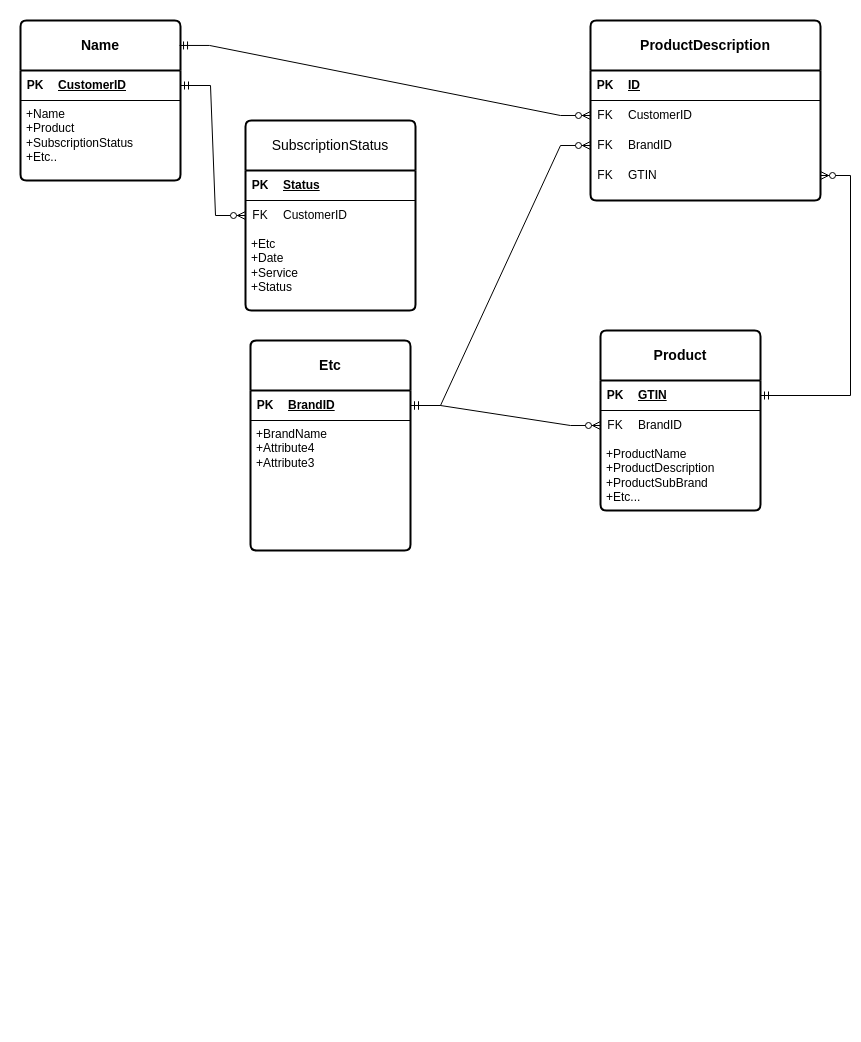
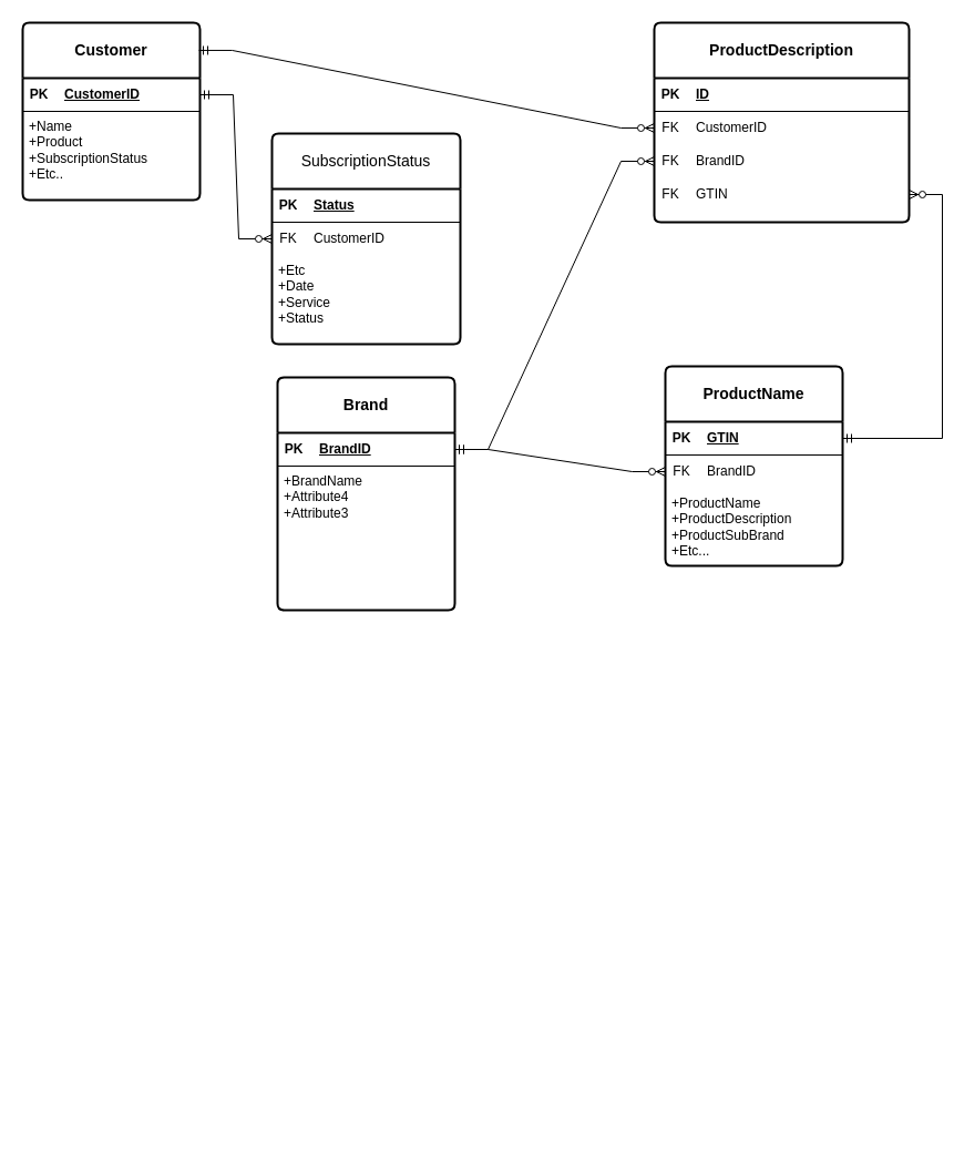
  <mxCell id="0" />
  <mxCell id="1" parent="0" />
- <mxCell id="2" value="&lt;strong&gt;Name&lt;/strong&gt;" style="swimlane;childLayout=stackLayout;horizontal=1;startSize=50;horizontalStack=0;rounded=1;fontSize=14;fontStyle=0;strokeWidth=2;resizeParent=0;resizeLast=1;shadow=0;dashed=0;align=center;arcSize=4;whiteSpace=wrap;html=1;" parent="1" vertex="1"><mxGeometry x="20" y="20" width="160" height="160" as="geometry" /></mxCell>
+ <mxCell id="2" value="&lt;strong&gt;Customer&lt;/strong&gt;" style="swimlane;childLayout=stackLayout;horizontal=1;startSize=50;horizontalStack=0;rounded=1;fontSize=14;fontStyle=0;strokeWidth=2;resizeParent=0;resizeLast=1;shadow=0;dashed=0;align=center;arcSize=4;whiteSpace=wrap;html=1;" parent="1" vertex="1"><mxGeometry x="20" y="20" width="160" height="160" as="geometry" /></mxCell>
  <mxCell id="3" value="" style="shape=table;startSize=0;container=1;collapsible=1;childLayout=tableLayout;fixedRows=1;rowLines=0;fontStyle=0;align=center;resizeLast=1;strokeColor=none;fillColor=none;collapsible=0;" vertex="1" parent="2"><mxGeometry y="50" width="160" height="30" as="geometry" /></mxCell>
  <mxCell id="4" value="" style="shape=tableRow;horizontal=0;startSize=0;swimlaneHead=0;swimlaneBody=0;fillColor=none;collapsible=0;dropTarget=0;points=[[0,0.5],[1,0.5]];portConstraint=eastwest;top=0;left=0;right=0;bottom=1;" vertex="1" parent="3"><mxGeometry width="160" height="30" as="geometry" /></mxCell>
  <mxCell id="5" value="PK" style="shape=partialRectangle;connectable=0;fillColor=none;top=0;left=0;bottom=0;right=0;fontStyle=1;overflow=hidden;whiteSpace=wrap;html=1;" vertex="1" parent="4"><mxGeometry width="30" height="30" as="geometry"><mxRectangle width="30" height="30" as="alternateBounds" /></mxGeometry></mxCell>
  <mxCell id="6" value="CustomerID" style="shape=partialRectangle;connectable=0;fillColor=none;top=0;left=0;bottom=0;right=0;align=left;spacingLeft=6;fontStyle=5;overflow=hidden;whiteSpace=wrap;html=1;" vertex="1" parent="4"><mxGeometry x="30" width="130" height="30" as="geometry"><mxRectangle width="130" height="30" as="alternateBounds" /></mxGeometry></mxCell>
  <mxCell id="7" value="+Name&lt;br&gt;+Product&lt;br&gt;&lt;div&gt;+SubscriptionStatus&lt;/div&gt;&lt;div&gt;+Etc..&lt;br&gt;&lt;/div&gt;" style="align=left;strokeColor=none;fillColor=none;spacingLeft=4;fontSize=12;verticalAlign=top;resizable=0;rotatable=0;part=1;html=1;" parent="2" vertex="1"><mxGeometry y="80" width="160" height="80" as="geometry" /></mxCell>
  <mxCell id="8" value="&lt;div&gt;SubscriptionStatus&lt;/div&gt;" style="swimlane;childLayout=stackLayout;horizontal=1;startSize=50;horizontalStack=0;rounded=1;fontSize=14;fontStyle=0;strokeWidth=2;resizeParent=0;resizeLast=1;shadow=0;dashed=0;align=center;arcSize=4;whiteSpace=wrap;html=1;" parent="1" vertex="1"><mxGeometry x="245" y="120" width="170" height="190" as="geometry" /></mxCell>
  <mxCell id="9" value="" style="shape=table;startSize=0;container=1;collapsible=1;childLayout=tableLayout;fixedRows=1;rowLines=0;fontStyle=0;align=center;resizeLast=1;strokeColor=none;fillColor=none;collapsible=0;" vertex="1" parent="8"><mxGeometry y="50" width="170" height="60" as="geometry" /></mxCell>
  <mxCell id="10" value="" style="shape=tableRow;horizontal=0;startSize=0;swimlaneHead=0;swimlaneBody=0;fillColor=none;collapsible=0;dropTarget=0;points=[[0,0.5],[1,0.5]];portConstraint=eastwest;top=0;left=0;right=0;bottom=1;" vertex="1" parent="9"><mxGeometry width="170" height="30" as="geometry" /></mxCell>
  <mxCell id="11" value="PK" style="shape=partialRectangle;connectable=0;fillColor=none;top=0;left=0;bottom=0;right=0;fontStyle=1;overflow=hidden;whiteSpace=wrap;html=1;" vertex="1" parent="10"><mxGeometry width="30" height="30" as="geometry"><mxRectangle width="30" height="30" as="alternateBounds" /></mxGeometry></mxCell>
  <mxCell id="12" value="Status" style="shape=partialRectangle;connectable=0;fillColor=none;top=0;left=0;bottom=0;right=0;align=left;spacingLeft=6;fontStyle=5;overflow=hidden;whiteSpace=wrap;html=1;" vertex="1" parent="10"><mxGeometry x="30" width="140" height="30" as="geometry"><mxRectangle width="140" height="30" as="alternateBounds" /></mxGeometry></mxCell>
  <mxCell id="13" value="" style="shape=tableRow;horizontal=0;startSize=0;swimlaneHead=0;swimlaneBody=0;fillColor=none;collapsible=0;dropTarget=0;points=[[0,0.5],[1,0.5]];portConstraint=eastwest;top=0;left=0;right=0;bottom=0;" vertex="1" parent="9"><mxGeometry y="30" width="170" height="30" as="geometry" /></mxCell>
  <mxCell id="14" value="FK" style="shape=partialRectangle;connectable=0;fillColor=none;top=0;left=0;bottom=0;right=0;fontStyle=0;overflow=hidden;whiteSpace=wrap;html=1;" vertex="1" parent="13"><mxGeometry width="30" height="30" as="geometry"><mxRectangle width="30" height="30" as="alternateBounds" /></mxGeometry></mxCell>
  <mxCell id="15" value="CustomerID" style="shape=partialRectangle;connectable=0;fillColor=none;top=0;left=0;bottom=0;right=0;align=left;spacingLeft=6;fontStyle=0;overflow=hidden;whiteSpace=wrap;html=1;" vertex="1" parent="13"><mxGeometry x="30" width="140" height="30" as="geometry"><mxRectangle width="140" height="30" as="alternateBounds" /></mxGeometry></mxCell>
  <mxCell id="16" value="+Etc&lt;br&gt;&lt;div&gt;+Date&lt;/div&gt;&lt;div&gt;+Service&lt;br&gt;&lt;/div&gt;+Status" style="align=left;strokeColor=none;fillColor=none;spacingLeft=4;fontSize=12;verticalAlign=top;resizable=0;rotatable=0;part=1;html=1;" parent="8" vertex="1"><mxGeometry y="110" width="170" height="80" as="geometry" /></mxCell>
- <mxCell id="17" value="&lt;strong&gt;Product&lt;/strong&gt;" style="swimlane;childLayout=stackLayout;horizontal=1;startSize=50;horizontalStack=0;rounded=1;fontSize=14;fontStyle=0;strokeWidth=2;resizeParent=0;resizeLast=1;shadow=0;dashed=0;align=center;arcSize=4;whiteSpace=wrap;html=1;" parent="1" vertex="1"><mxGeometry x="600" y="330" width="160" height="180" as="geometry" /></mxCell>
+ <mxCell id="17" value="&lt;strong&gt;ProductName&lt;/strong&gt;" style="swimlane;childLayout=stackLayout;horizontal=1;startSize=50;horizontalStack=0;rounded=1;fontSize=14;fontStyle=0;strokeWidth=2;resizeParent=0;resizeLast=1;shadow=0;dashed=0;align=center;arcSize=4;whiteSpace=wrap;html=1;" parent="1" vertex="1"><mxGeometry x="600" y="330" width="160" height="180" as="geometry" /></mxCell>
  <mxCell id="18" value="" style="shape=table;startSize=0;container=1;collapsible=1;childLayout=tableLayout;fixedRows=1;rowLines=0;fontStyle=0;align=center;resizeLast=1;strokeColor=none;fillColor=none;collapsible=0;" vertex="1" parent="17"><mxGeometry y="50" width="160" height="60" as="geometry" /></mxCell>
  <mxCell id="19" value="" style="shape=tableRow;horizontal=0;startSize=0;swimlaneHead=0;swimlaneBody=0;fillColor=none;collapsible=0;dropTarget=0;points=[[0,0.5],[1,0.5]];portConstraint=eastwest;top=0;left=0;right=0;bottom=1;" vertex="1" parent="18"><mxGeometry width="160" height="30" as="geometry" /></mxCell>
  <mxCell id="20" value="PK" style="shape=partialRectangle;connectable=0;fillColor=none;top=0;left=0;bottom=0;right=0;fontStyle=1;overflow=hidden;whiteSpace=wrap;html=1;" vertex="1" parent="19"><mxGeometry width="30" height="30" as="geometry"><mxRectangle width="30" height="30" as="alternateBounds" /></mxGeometry></mxCell>
  <mxCell id="21" value="GTIN" style="shape=partialRectangle;connectable=0;fillColor=none;top=0;left=0;bottom=0;right=0;align=left;spacingLeft=6;fontStyle=5;overflow=hidden;whiteSpace=wrap;html=1;" vertex="1" parent="19"><mxGeometry x="30" width="130" height="30" as="geometry"><mxRectangle width="130" height="30" as="alternateBounds" /></mxGeometry></mxCell>
  <mxCell id="22" value="" style="shape=tableRow;horizontal=0;startSize=0;swimlaneHead=0;swimlaneBody=0;fillColor=none;collapsible=0;dropTarget=0;points=[[0,0.5],[1,0.5]];portConstraint=eastwest;top=0;left=0;right=0;bottom=0;" vertex="1" parent="18"><mxGeometry y="30" width="160" height="30" as="geometry" /></mxCell>
  <mxCell id="23" value="FK" style="shape=partialRectangle;connectable=0;fillColor=none;top=0;left=0;bottom=0;right=0;fontStyle=0;overflow=hidden;whiteSpace=wrap;html=1;" vertex="1" parent="22"><mxGeometry width="30" height="30" as="geometry"><mxRectangle width="30" height="30" as="alternateBounds" /></mxGeometry></mxCell>
  <mxCell id="24" value="BrandID " style="shape=partialRectangle;connectable=0;fillColor=none;top=0;left=0;bottom=0;right=0;align=left;spacingLeft=6;fontStyle=0;overflow=hidden;whiteSpace=wrap;html=1;" vertex="1" parent="22"><mxGeometry x="30" width="130" height="30" as="geometry"><mxRectangle width="130" height="30" as="alternateBounds" /></mxGeometry></mxCell>
  <mxCell id="25" value="+ProductName&lt;br&gt;+ProductDescription&lt;br&gt;&lt;div&gt;+ProductSubBrand&lt;/div&gt;&lt;div&gt;+Etc...&lt;br&gt;&lt;/div&gt;" style="align=left;strokeColor=none;fillColor=none;spacingLeft=4;fontSize=12;verticalAlign=top;resizable=0;rotatable=0;part=1;html=1;" parent="17" vertex="1"><mxGeometry y="110" width="160" height="70" as="geometry" /></mxCell>
  <mxCell id="26" value="&lt;strong&gt;ProductDescription&lt;/strong&gt;" style="swimlane;childLayout=stackLayout;horizontal=1;startSize=50;horizontalStack=0;rounded=1;fontSize=14;fontStyle=0;strokeWidth=2;resizeParent=0;resizeLast=1;shadow=0;dashed=0;align=center;arcSize=4;whiteSpace=wrap;html=1;" parent="1" vertex="1"><mxGeometry x="590" y="20" width="230" height="180" as="geometry" /></mxCell>
  <mxCell id="27" value="" style="shape=table;startSize=0;container=1;collapsible=1;childLayout=tableLayout;fixedRows=1;rowLines=0;fontStyle=0;align=center;resizeLast=1;strokeColor=none;fillColor=none;collapsible=0;" vertex="1" parent="26"><mxGeometry y="50" width="230" height="30" as="geometry" /></mxCell>
  <mxCell id="28" value="" style="shape=tableRow;horizontal=0;startSize=0;swimlaneHead=0;swimlaneBody=0;fillColor=none;collapsible=0;dropTarget=0;points=[[0,0.5],[1,0.5]];portConstraint=eastwest;top=0;left=0;right=0;bottom=1;" vertex="1" parent="27"><mxGeometry width="230" height="30" as="geometry" /></mxCell>
  <mxCell id="29" value="PK" style="shape=partialRectangle;connectable=0;fillColor=none;top=0;left=0;bottom=0;right=0;fontStyle=1;overflow=hidden;whiteSpace=wrap;html=1;" vertex="1" parent="28"><mxGeometry width="30" height="30" as="geometry"><mxRectangle width="30" height="30" as="alternateBounds" /></mxGeometry></mxCell>
  <mxCell id="30" value="ID" style="shape=partialRectangle;connectable=0;fillColor=none;top=0;left=0;bottom=0;right=0;align=left;spacingLeft=6;fontStyle=5;overflow=hidden;whiteSpace=wrap;html=1;" vertex="1" parent="28"><mxGeometry x="30" width="200" height="30" as="geometry"><mxRectangle width="200" height="30" as="alternateBounds" /></mxGeometry></mxCell>
  <mxCell id="31" value="" style="shape=table;startSize=0;container=1;collapsible=1;childLayout=tableLayout;fixedRows=1;rowLines=0;fontStyle=0;align=center;resizeLast=1;strokeColor=none;fillColor=none;collapsible=0;" vertex="1" parent="26"><mxGeometry y="80" width="230" height="30" as="geometry" /></mxCell>
  <mxCell id="32" value="" style="shape=tableRow;horizontal=0;startSize=0;swimlaneHead=0;swimlaneBody=0;fillColor=none;collapsible=0;dropTarget=0;points=[[0,0.5],[1,0.5]];portConstraint=eastwest;top=0;left=0;right=0;bottom=0;" vertex="1" parent="31"><mxGeometry width="230" height="30" as="geometry" /></mxCell>
  <mxCell id="33" value="FK" style="shape=partialRectangle;connectable=0;fillColor=none;top=0;left=0;bottom=0;right=0;fontStyle=0;overflow=hidden;whiteSpace=wrap;html=1;" vertex="1" parent="32"><mxGeometry width="30" height="30" as="geometry"><mxRectangle width="30" height="30" as="alternateBounds" /></mxGeometry></mxCell>
  <mxCell id="34" value="CustomerID " style="shape=partialRectangle;connectable=0;fillColor=none;top=0;left=0;bottom=0;right=0;align=left;spacingLeft=6;fontStyle=0;overflow=hidden;whiteSpace=wrap;html=1;" vertex="1" parent="32"><mxGeometry x="30" width="200" height="30" as="geometry"><mxRectangle width="200" height="30" as="alternateBounds" /></mxGeometry></mxCell>
  <mxCell id="35" value="" style="shape=table;startSize=0;container=1;collapsible=1;childLayout=tableLayout;fixedRows=1;rowLines=0;fontStyle=0;align=center;resizeLast=1;strokeColor=none;fillColor=none;collapsible=0;" vertex="1" parent="26"><mxGeometry y="110" width="230" height="30" as="geometry" /></mxCell>
  <mxCell id="36" value="" style="shape=tableRow;horizontal=0;startSize=0;swimlaneHead=0;swimlaneBody=0;fillColor=none;collapsible=0;dropTarget=0;points=[[0,0.5],[1,0.5]];portConstraint=eastwest;top=0;left=0;right=0;bottom=0;" vertex="1" parent="35"><mxGeometry width="230" height="30" as="geometry" /></mxCell>
  <mxCell id="37" value="FK" style="shape=partialRectangle;connectable=0;fillColor=none;top=0;left=0;bottom=0;right=0;fontStyle=0;overflow=hidden;whiteSpace=wrap;html=1;" vertex="1" parent="36"><mxGeometry width="30" height="30" as="geometry"><mxRectangle width="30" height="30" as="alternateBounds" /></mxGeometry></mxCell>
  <mxCell id="38" value="BrandID" style="shape=partialRectangle;connectable=0;fillColor=none;top=0;left=0;bottom=0;right=0;align=left;spacingLeft=6;fontStyle=0;overflow=hidden;whiteSpace=wrap;html=1;" vertex="1" parent="36"><mxGeometry x="30" width="200" height="30" as="geometry"><mxRectangle width="200" height="30" as="alternateBounds" /></mxGeometry></mxCell>
  <mxCell id="39" value="" style="shape=table;startSize=0;container=1;collapsible=1;childLayout=tableLayout;fixedRows=1;rowLines=0;fontStyle=0;align=center;resizeLast=1;strokeColor=none;fillColor=none;collapsible=0;" vertex="1" parent="26"><mxGeometry y="140" width="230" height="40" as="geometry" /></mxCell>
  <mxCell id="40" value="" style="shape=tableRow;horizontal=0;startSize=0;swimlaneHead=0;swimlaneBody=0;fillColor=none;collapsible=0;dropTarget=0;points=[[0,0.5],[1,0.5]];portConstraint=eastwest;top=0;left=0;right=0;bottom=0;" vertex="1" parent="39"><mxGeometry width="230" height="30" as="geometry" /></mxCell>
  <mxCell id="41" value="FK" style="shape=partialRectangle;connectable=0;fillColor=none;top=0;left=0;bottom=0;right=0;fontStyle=0;overflow=hidden;whiteSpace=wrap;html=1;" vertex="1" parent="40"><mxGeometry width="30" height="30" as="geometry"><mxRectangle width="30" height="30" as="alternateBounds" /></mxGeometry></mxCell>
  <mxCell id="42" value="GTIN" style="shape=partialRectangle;connectable=0;fillColor=none;top=0;left=0;bottom=0;right=0;align=left;spacingLeft=6;fontStyle=0;overflow=hidden;whiteSpace=wrap;html=1;" vertex="1" parent="40"><mxGeometry x="30" width="200" height="30" as="geometry"><mxRectangle width="200" height="30" as="alternateBounds" /></mxGeometry></mxCell>
- <mxCell id="43" value="&lt;strong&gt;Etc&lt;/strong&gt;" style="swimlane;childLayout=stackLayout;horizontal=1;startSize=50;horizontalStack=0;rounded=1;fontSize=14;fontStyle=0;strokeWidth=2;resizeParent=0;resizeLast=1;shadow=0;dashed=0;align=center;arcSize=4;whiteSpace=wrap;html=1;" parent="1" vertex="1"><mxGeometry x="250" y="340" width="160" height="210" as="geometry" /></mxCell>
+ <mxCell id="43" value="&lt;strong&gt;Brand&lt;/strong&gt;" style="swimlane;childLayout=stackLayout;horizontal=1;startSize=50;horizontalStack=0;rounded=1;fontSize=14;fontStyle=0;strokeWidth=2;resizeParent=0;resizeLast=1;shadow=0;dashed=0;align=center;arcSize=4;whiteSpace=wrap;html=1;" parent="1" vertex="1"><mxGeometry x="250" y="340" width="160" height="210" as="geometry" /></mxCell>
  <mxCell id="44" value="" style="shape=table;startSize=0;container=1;collapsible=1;childLayout=tableLayout;fixedRows=1;rowLines=0;fontStyle=0;align=center;resizeLast=1;strokeColor=none;fillColor=none;collapsible=0;" vertex="1" parent="43"><mxGeometry y="50" width="160" height="30" as="geometry" /></mxCell>
  <mxCell id="45" value="" style="shape=tableRow;horizontal=0;startSize=0;swimlaneHead=0;swimlaneBody=0;fillColor=none;collapsible=0;dropTarget=0;points=[[0,0.5],[1,0.5]];portConstraint=eastwest;top=0;left=0;right=0;bottom=1;" vertex="1" parent="44"><mxGeometry width="160" height="30" as="geometry" /></mxCell>
  <mxCell id="46" value="PK" style="shape=partialRectangle;connectable=0;fillColor=none;top=0;left=0;bottom=0;right=0;fontStyle=1;overflow=hidden;whiteSpace=wrap;html=1;" vertex="1" parent="45"><mxGeometry width="30" height="30" as="geometry"><mxRectangle width="30" height="30" as="alternateBounds" /></mxGeometry></mxCell>
  <mxCell id="47" value="BrandID" style="shape=partialRectangle;connectable=0;fillColor=none;top=0;left=0;bottom=0;right=0;align=left;spacingLeft=6;fontStyle=5;overflow=hidden;whiteSpace=wrap;html=1;" vertex="1" parent="45"><mxGeometry x="30" width="130" height="30" as="geometry"><mxRectangle width="130" height="30" as="alternateBounds" /></mxGeometry></mxCell>
  <mxCell id="48" value="+BrandName&lt;br&gt;+Attribute4&lt;br&gt;+Attribute3" style="align=left;strokeColor=none;fillColor=none;spacingLeft=4;fontSize=12;verticalAlign=top;resizable=0;rotatable=0;part=1;html=1;" parent="43" vertex="1"><mxGeometry y="80" width="160" height="130" as="geometry" /></mxCell>
  <mxCell id="49" value="" style="edgeStyle=entityRelationEdgeStyle;fontSize=12;html=1;endArrow=ERzeroToMany;startArrow=ERmandOne;rounded=0;entryX=0;entryY=0.5;entryDx=0;entryDy=0;exitX=1;exitY=0.5;exitDx=0;exitDy=0;" edge="1" parent="1" source="3" target="8"><mxGeometry width="100" height="100" relative="1" as="geometry"><mxPoint x="250" y="160" as="sourcePoint" /><mxPoint x="440" y="350" as="targetPoint" /><Array as="points"><mxPoint x="300" y="250" /></Array></mxGeometry></mxCell>
  <mxCell id="50" value="" style="edgeStyle=entityRelationEdgeStyle;fontSize=12;html=1;endArrow=ERzeroToMany;startArrow=ERmandOne;rounded=0;exitX=0.994;exitY=0.156;exitDx=0;exitDy=0;exitPerimeter=0;" edge="1" parent="1" source="2" target="32"><mxGeometry width="100" height="100" relative="1" as="geometry"><mxPoint x="260" y="170" as="sourcePoint" /><mxPoint x="640" y="330" as="targetPoint" /><Array as="points"><mxPoint x="310" y="260" /><mxPoint x="330" y="250" /></Array></mxGeometry></mxCell>
  <mxCell id="51" value="" style="edgeStyle=entityRelationEdgeStyle;fontSize=12;html=1;endArrow=ERzeroToMany;startArrow=ERmandOne;rounded=0;exitX=1;exitY=0.5;exitDx=0;exitDy=0;entryX=0;entryY=0.5;entryDx=0;entryDy=0;" edge="1" parent="1" source="44" target="22"><mxGeometry width="100" height="100" relative="1" as="geometry"><mxPoint x="250" y="660" as="sourcePoint" /><mxPoint x="581" y="740" as="targetPoint" /><Array as="points"><mxPoint x="311" y="795" /><mxPoint x="331" y="785" /></Array></mxGeometry></mxCell>
  <mxCell id="52" value="" style="edgeStyle=entityRelationEdgeStyle;fontSize=12;html=1;endArrow=ERzeroToMany;startArrow=ERmandOne;rounded=0;exitX=1;exitY=0.5;exitDx=0;exitDy=0;entryX=0;entryY=0.5;entryDx=0;entryDy=0;" edge="1" parent="1" source="45" target="36"><mxGeometry width="100" height="100" relative="1" as="geometry"><mxPoint x="610" y="430" as="sourcePoint" /><mxPoint x="690" y="470" as="targetPoint" /><Array as="points"><mxPoint x="681" y="740" /><mxPoint x="701" y="730" /></Array></mxGeometry></mxCell>
  <mxCell id="53" value="" style="edgeStyle=entityRelationEdgeStyle;fontSize=12;html=1;endArrow=ERzeroToMany;startArrow=ERmandOne;rounded=0;exitX=1;exitY=0.25;exitDx=0;exitDy=0;" edge="1" parent="1" source="18" target="40"><mxGeometry width="100" height="100" relative="1" as="geometry"><mxPoint x="440" y="570" as="sourcePoint" /><mxPoint x="560" y="230" as="targetPoint" /><Array as="points"><mxPoint x="276" y="1020" /><mxPoint x="296" y="1010" /></Array></mxGeometry></mxCell>
